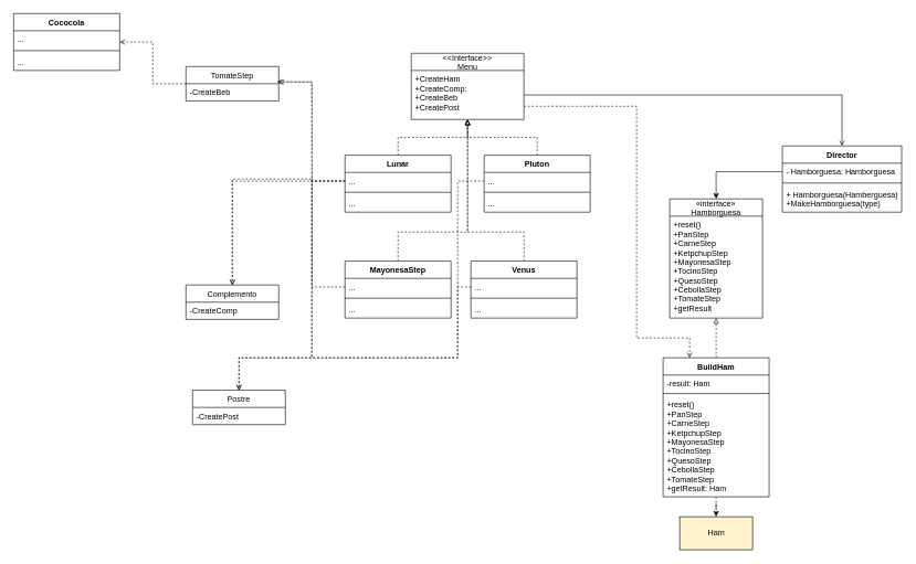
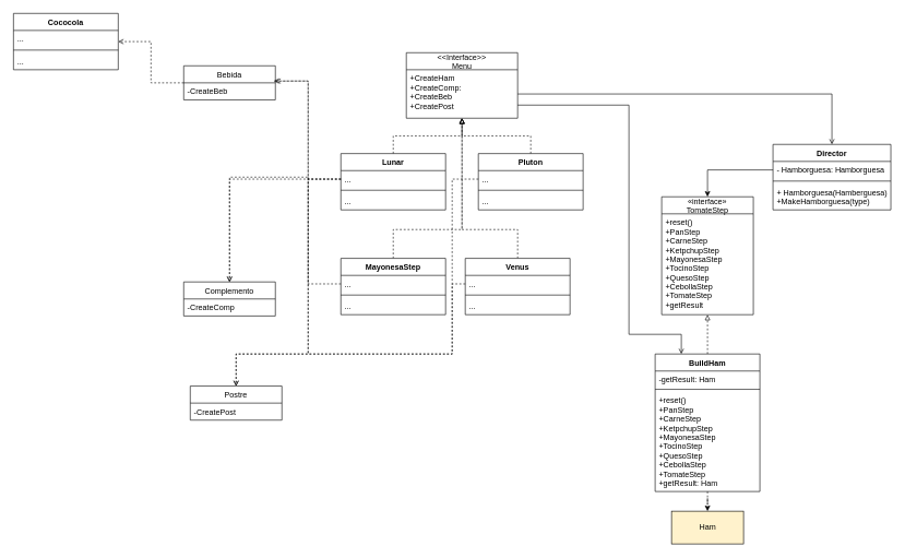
  <mxCell id="0" />
  <mxCell id="1" parent="0" />
  <mxCell id="2" value="Director" style="swimlane;fontStyle=1;align=center;verticalAlign=top;childLayout=stackLayout;horizontal=1;startSize=26;horizontalStack=0;resizeParent=1;resizeParentMax=0;resizeLast=0;collapsible=1;marginBottom=0;" parent="1" vertex="1"><mxGeometry x="1180" y="220" width="180" height="100" as="geometry" /></mxCell>
  <mxCell id="3" value="- Hamborguesa: Hamborguesa" style="text;strokeColor=none;fillColor=none;align=left;verticalAlign=top;spacingLeft=4;spacingRight=4;overflow=hidden;rotatable=0;points=[[0,0.5],[1,0.5]];portConstraint=eastwest;" parent="2" vertex="1"><mxGeometry y="26" width="180" height="26" as="geometry" /></mxCell>
  <mxCell id="4" value="" style="line;strokeWidth=1;fillColor=none;align=left;verticalAlign=middle;spacingTop=-1;spacingLeft=3;spacingRight=3;rotatable=0;labelPosition=right;points=[];portConstraint=eastwest;" parent="2" vertex="1"><mxGeometry y="52" width="180" height="8" as="geometry" /></mxCell>
  <mxCell id="5" value="+ Hamborguesa(Hamberguesa)&#10;+MakeHamborguesa(type)" style="text;strokeColor=none;fillColor=none;align=left;verticalAlign=top;spacingLeft=4;spacingRight=4;overflow=hidden;rotatable=0;points=[[0,0.5],[1,0.5]];portConstraint=eastwest;" parent="2" vertex="1"><mxGeometry y="60" width="180" height="40" as="geometry" /></mxCell>
- <mxCell id="6" value="«interface»&#10;Hamborguesa" style="swimlane;fontStyle=0;childLayout=stackLayout;horizontal=1;startSize=26;fillColor=none;horizontalStack=0;resizeParent=1;resizeParentMax=0;resizeLast=0;collapsible=1;marginBottom=0;" parent="1" vertex="1"><mxGeometry x="1010" y="300" width="140" height="180" as="geometry" /></mxCell>
+ <mxCell id="6" value="«interface»&#10;TomateStep" style="swimlane;fontStyle=0;childLayout=stackLayout;horizontal=1;startSize=26;fillColor=none;horizontalStack=0;resizeParent=1;resizeParentMax=0;resizeLast=0;collapsible=1;marginBottom=0;" parent="1" vertex="1"><mxGeometry x="1010" y="300" width="140" height="180" as="geometry" /></mxCell>
  <mxCell id="7" value="+reset()&#10;+PanStep&#10;+CarneStep&#10;+KetpchupStep&#10;+MayonesaStep&#10;+TocinoStep&#10;+QuesoStep&#10;+CebollaStep&#10;+TomateStep&#10;+getResult" style="text;strokeColor=none;fillColor=none;align=left;verticalAlign=top;spacingLeft=4;spacingRight=4;overflow=hidden;rotatable=0;points=[[0,0.5],[1,0.5]];portConstraint=eastwest;" parent="6" vertex="1"><mxGeometry y="26" width="140" height="154" as="geometry" /></mxCell>
  <mxCell id="8" style="edgeStyle=orthogonalEdgeStyle;rounded=0;orthogonalLoop=1;jettySize=auto;html=1;exitX=0.5;exitY=0;exitDx=0;exitDy=0;dashed=1;endArrow=block;endFill=0;" parent="1" source="10" target="6" edge="1"><mxGeometry relative="1" as="geometry" /></mxCell>
  <mxCell id="9" value="" style="edgeStyle=orthogonalEdgeStyle;rounded=0;orthogonalLoop=1;jettySize=auto;html=1;dashed=1;" edge="1" parent="1" source="10" target="15"><mxGeometry relative="1" as="geometry" /></mxCell>
  <mxCell id="10" value="BuildHam" style="swimlane;fontStyle=1;align=center;verticalAlign=top;childLayout=stackLayout;horizontal=1;startSize=26;horizontalStack=0;resizeParent=1;resizeParentMax=0;resizeLast=0;collapsible=1;marginBottom=0;" parent="1" vertex="1"><mxGeometry x="1000" y="540" width="160" height="210" as="geometry" /></mxCell>
- <mxCell id="11" value="-result: Ham" style="text;strokeColor=none;fillColor=none;align=left;verticalAlign=top;spacingLeft=4;spacingRight=4;overflow=hidden;rotatable=0;points=[[0,0.5],[1,0.5]];portConstraint=eastwest;" parent="10" vertex="1"><mxGeometry y="26" width="160" height="24" as="geometry" /></mxCell>
+ <mxCell id="11" value="-getResult: Ham" style="text;strokeColor=none;fillColor=none;align=left;verticalAlign=top;spacingLeft=4;spacingRight=4;overflow=hidden;rotatable=0;points=[[0,0.5],[1,0.5]];portConstraint=eastwest;" parent="10" vertex="1"><mxGeometry y="26" width="160" height="24" as="geometry" /></mxCell>
  <mxCell id="12" value="" style="line;strokeWidth=1;fillColor=none;align=left;verticalAlign=middle;spacingTop=-1;spacingLeft=3;spacingRight=3;rotatable=0;labelPosition=right;points=[];portConstraint=eastwest;" parent="10" vertex="1"><mxGeometry y="50" width="160" height="8" as="geometry" /></mxCell>
  <mxCell id="13" value="+reset()&#10;+PanStep&#10;+CarneStep&#10;+KetpchupStep&#10;+MayonesaStep&#10;+TocinoStep&#10;+QuesoStep&#10;+CebollaStep&#10;+TomateStep&#10;+getResult: Ham" style="text;strokeColor=none;fillColor=none;align=left;verticalAlign=top;spacingLeft=4;spacingRight=4;overflow=hidden;rotatable=0;points=[[0,0.5],[1,0.5]];portConstraint=eastwest;" parent="10" vertex="1"><mxGeometry y="58" width="160" height="152" as="geometry" /></mxCell>
  <mxCell id="14" style="edgeStyle=orthogonalEdgeStyle;rounded=0;orthogonalLoop=1;jettySize=auto;html=1;exitX=0;exitY=0.5;exitDx=0;exitDy=0;entryX=0.5;entryY=0;entryDx=0;entryDy=0;" parent="1" source="3" target="6" edge="1"><mxGeometry relative="1" as="geometry" /></mxCell>
  <mxCell id="15" value="Ham" style="html=1;fillColor=#fff2cc;" vertex="1" parent="1"><mxGeometry x="1025" y="780" width="110" height="50" as="geometry" /></mxCell>
  <mxCell id="16" value="&lt;&lt;Interface&gt;&gt;&#10;Menu" style="swimlane;fontStyle=0;childLayout=stackLayout;horizontal=1;startSize=26;fillColor=none;horizontalStack=0;resizeParent=1;resizeParentMax=0;resizeLast=0;collapsible=1;marginBottom=0;" vertex="1" parent="1"><mxGeometry x="620" y="80" width="170" height="100" as="geometry" /></mxCell>
  <mxCell id="17" value="+CreateHam&#10;+CreateComp: &#10;+CreateBeb&#10;+CreatePost" style="text;strokeColor=none;fillColor=none;align=left;verticalAlign=top;spacingLeft=4;spacingRight=4;overflow=hidden;rotatable=0;points=[[0,0.5],[1,0.5]];portConstraint=eastwest;" vertex="1" parent="16"><mxGeometry y="26" width="170" height="74" as="geometry" /></mxCell>
  <mxCell id="18" style="edgeStyle=orthogonalEdgeStyle;rounded=0;orthogonalLoop=1;jettySize=auto;html=1;exitX=0.5;exitY=0;exitDx=0;exitDy=0;endArrow=block;endFill=0;dashed=1;" edge="1" parent="1" source="19" target="16"><mxGeometry relative="1" as="geometry" /></mxCell>
  <mxCell id="19" value="Lunar" style="swimlane;fontStyle=1;align=center;verticalAlign=top;childLayout=stackLayout;horizontal=1;startSize=26;horizontalStack=0;resizeParent=1;resizeParentMax=0;resizeLast=0;collapsible=1;marginBottom=0;" vertex="1" parent="1"><mxGeometry x="520" y="234" width="160" height="86" as="geometry" /></mxCell>
  <mxCell id="20" value="..." style="text;strokeColor=none;fillColor=none;align=left;verticalAlign=top;spacingLeft=4;spacingRight=4;overflow=hidden;rotatable=0;points=[[0,0.5],[1,0.5]];portConstraint=eastwest;" vertex="1" parent="19"><mxGeometry y="26" width="160" height="26" as="geometry" /></mxCell>
  <mxCell id="21" value="" style="line;strokeWidth=1;fillColor=none;align=left;verticalAlign=middle;spacingTop=-1;spacingLeft=3;spacingRight=3;rotatable=0;labelPosition=right;points=[];portConstraint=eastwest;" vertex="1" parent="19"><mxGeometry y="52" width="160" height="8" as="geometry" /></mxCell>
  <mxCell id="22" value="..." style="text;strokeColor=none;fillColor=none;align=left;verticalAlign=top;spacingLeft=4;spacingRight=4;overflow=hidden;rotatable=0;points=[[0,0.5],[1,0.5]];portConstraint=eastwest;" vertex="1" parent="19"><mxGeometry y="60" width="160" height="26" as="geometry" /></mxCell>
  <mxCell id="23" style="edgeStyle=orthogonalEdgeStyle;rounded=0;orthogonalLoop=1;jettySize=auto;html=1;exitX=0.5;exitY=0;exitDx=0;exitDy=0;endArrow=block;endFill=0;dashed=1;" edge="1" parent="1" source="24" target="16"><mxGeometry relative="1" as="geometry"><Array as="points"><mxPoint x="790" y="350" /><mxPoint x="705" y="350" /></Array></mxGeometry></mxCell>
  <mxCell id="24" value="Venus" style="swimlane;fontStyle=1;align=center;verticalAlign=top;childLayout=stackLayout;horizontal=1;startSize=26;horizontalStack=0;resizeParent=1;resizeParentMax=0;resizeLast=0;collapsible=1;marginBottom=0;" vertex="1" parent="1"><mxGeometry x="710" y="394" width="160" height="86" as="geometry" /></mxCell>
  <mxCell id="25" value="..." style="text;strokeColor=none;fillColor=none;align=left;verticalAlign=top;spacingLeft=4;spacingRight=4;overflow=hidden;rotatable=0;points=[[0,0.5],[1,0.5]];portConstraint=eastwest;" vertex="1" parent="24"><mxGeometry y="26" width="160" height="26" as="geometry" /></mxCell>
  <mxCell id="26" value="" style="line;strokeWidth=1;fillColor=none;align=left;verticalAlign=middle;spacingTop=-1;spacingLeft=3;spacingRight=3;rotatable=0;labelPosition=right;points=[];portConstraint=eastwest;" vertex="1" parent="24"><mxGeometry y="52" width="160" height="8" as="geometry" /></mxCell>
  <mxCell id="27" value="..." style="text;strokeColor=none;fillColor=none;align=left;verticalAlign=top;spacingLeft=4;spacingRight=4;overflow=hidden;rotatable=0;points=[[0,0.5],[1,0.5]];portConstraint=eastwest;" vertex="1" parent="24"><mxGeometry y="60" width="160" height="26" as="geometry" /></mxCell>
  <mxCell id="28" style="edgeStyle=orthogonalEdgeStyle;rounded=0;orthogonalLoop=1;jettySize=auto;html=1;exitX=0.5;exitY=0;exitDx=0;exitDy=0;endArrow=block;endFill=0;dashed=1;" edge="1" parent="1" source="29" target="16"><mxGeometry relative="1" as="geometry" /></mxCell>
  <mxCell id="29" value="Pluton" style="swimlane;fontStyle=1;align=center;verticalAlign=top;childLayout=stackLayout;horizontal=1;startSize=26;horizontalStack=0;resizeParent=1;resizeParentMax=0;resizeLast=0;collapsible=1;marginBottom=0;" vertex="1" parent="1"><mxGeometry x="730" y="234" width="160" height="86" as="geometry" /></mxCell>
  <mxCell id="30" value="..." style="text;strokeColor=none;fillColor=none;align=left;verticalAlign=top;spacingLeft=4;spacingRight=4;overflow=hidden;rotatable=0;points=[[0,0.5],[1,0.5]];portConstraint=eastwest;" vertex="1" parent="29"><mxGeometry y="26" width="160" height="26" as="geometry" /></mxCell>
  <mxCell id="31" value="" style="line;strokeWidth=1;fillColor=none;align=left;verticalAlign=middle;spacingTop=-1;spacingLeft=3;spacingRight=3;rotatable=0;labelPosition=right;points=[];portConstraint=eastwest;" vertex="1" parent="29"><mxGeometry y="52" width="160" height="8" as="geometry" /></mxCell>
  <mxCell id="32" value="..." style="text;strokeColor=none;fillColor=none;align=left;verticalAlign=top;spacingLeft=4;spacingRight=4;overflow=hidden;rotatable=0;points=[[0,0.5],[1,0.5]];portConstraint=eastwest;" vertex="1" parent="29"><mxGeometry y="60" width="160" height="26" as="geometry" /></mxCell>
  <mxCell id="33" style="edgeStyle=orthogonalEdgeStyle;rounded=0;orthogonalLoop=1;jettySize=auto;html=1;exitX=0.5;exitY=0;exitDx=0;exitDy=0;endArrow=block;endFill=0;dashed=1;" edge="1" parent="1" source="34" target="16"><mxGeometry relative="1" as="geometry"><Array as="points"><mxPoint x="600" y="350" /><mxPoint x="705" y="350" /></Array></mxGeometry></mxCell>
  <mxCell id="34" value="MayonesaStep" style="swimlane;fontStyle=1;align=center;verticalAlign=top;childLayout=stackLayout;horizontal=1;startSize=26;horizontalStack=0;resizeParent=1;resizeParentMax=0;resizeLast=0;collapsible=1;marginBottom=0;" vertex="1" parent="1"><mxGeometry x="520" y="394" width="160" height="86" as="geometry" /></mxCell>
  <mxCell id="35" value="..." style="text;strokeColor=none;fillColor=none;align=left;verticalAlign=top;spacingLeft=4;spacingRight=4;overflow=hidden;rotatable=0;points=[[0,0.5],[1,0.5]];portConstraint=eastwest;" vertex="1" parent="34"><mxGeometry y="26" width="160" height="26" as="geometry" /></mxCell>
  <mxCell id="36" value="" style="line;strokeWidth=1;fillColor=none;align=left;verticalAlign=middle;spacingTop=-1;spacingLeft=3;spacingRight=3;rotatable=0;labelPosition=right;points=[];portConstraint=eastwest;" vertex="1" parent="34"><mxGeometry y="52" width="160" height="8" as="geometry" /></mxCell>
  <mxCell id="37" value="..." style="text;strokeColor=none;fillColor=none;align=left;verticalAlign=top;spacingLeft=4;spacingRight=4;overflow=hidden;rotatable=0;points=[[0,0.5],[1,0.5]];portConstraint=eastwest;" vertex="1" parent="34"><mxGeometry y="60" width="160" height="26" as="geometry" /></mxCell>
  <mxCell id="38" style="edgeStyle=orthogonalEdgeStyle;rounded=0;orthogonalLoop=1;jettySize=auto;html=1;exitX=1;exitY=0.5;exitDx=0;exitDy=0;entryX=0.5;entryY=0;entryDx=0;entryDy=0;endArrow=open;endFill=0;" edge="1" parent="1" source="17" target="2"><mxGeometry relative="1" as="geometry" /></mxCell>
- <mxCell id="39" style="edgeStyle=orthogonalEdgeStyle;rounded=0;orthogonalLoop=1;jettySize=auto;html=1;entryX=0.25;entryY=0;entryDx=0;entryDy=0;endArrow=open;endFill=0;dashed=1;" edge="1" parent="1" source="17" target="10"><mxGeometry relative="1" as="geometry"><Array as="points"><mxPoint x="960" y="160" /><mxPoint x="960" y="510" /><mxPoint x="1040" y="510" /></Array></mxGeometry></mxCell>
+ <mxCell id="39" style="edgeStyle=orthogonalEdgeStyle;rounded=0;orthogonalLoop=1;jettySize=auto;html=1;entryX=0.25;entryY=0;entryDx=0;entryDy=0;endArrow=open;endFill=0;dashed=0;" edge="1" parent="1" source="17" target="10"><mxGeometry relative="1" as="geometry"><Array as="points"><mxPoint x="960" y="160" /><mxPoint x="960" y="510" /><mxPoint x="1040" y="510" /></Array></mxGeometry></mxCell>
  <mxCell id="40" value="Cococola" style="swimlane;fontStyle=1;align=center;verticalAlign=top;childLayout=stackLayout;horizontal=1;startSize=26;horizontalStack=0;resizeParent=1;resizeParentMax=0;resizeLast=0;collapsible=1;marginBottom=0;" vertex="1" parent="1"><mxGeometry x="20" y="20" width="160" height="86" as="geometry" /></mxCell>
  <mxCell id="41" value="..." style="text;strokeColor=none;fillColor=none;align=left;verticalAlign=top;spacingLeft=4;spacingRight=4;overflow=hidden;rotatable=0;points=[[0,0.5],[1,0.5]];portConstraint=eastwest;" vertex="1" parent="40"><mxGeometry y="26" width="160" height="26" as="geometry" /></mxCell>
  <mxCell id="42" value="" style="line;strokeWidth=1;fillColor=none;align=left;verticalAlign=middle;spacingTop=-1;spacingLeft=3;spacingRight=3;rotatable=0;labelPosition=right;points=[];portConstraint=eastwest;" vertex="1" parent="40"><mxGeometry y="52" width="160" height="8" as="geometry" /></mxCell>
  <mxCell id="43" value="..." style="text;strokeColor=none;fillColor=none;align=left;verticalAlign=top;spacingLeft=4;spacingRight=4;overflow=hidden;rotatable=0;points=[[0,0.5],[1,0.5]];portConstraint=eastwest;" vertex="1" parent="40"><mxGeometry y="60" width="160" height="26" as="geometry" /></mxCell>
  <mxCell id="44" style="edgeStyle=orthogonalEdgeStyle;rounded=0;orthogonalLoop=1;jettySize=auto;html=1;exitX=0;exitY=0.5;exitDx=0;exitDy=0;entryX=1;entryY=0.5;entryDx=0;entryDy=0;dashed=1;endArrow=open;endFill=0;" edge="1" parent="1" source="45" target="40"><mxGeometry relative="1" as="geometry" /></mxCell>
- <mxCell id="45" value="TomateStep" style="swimlane;fontStyle=0;childLayout=stackLayout;horizontal=1;startSize=26;fillColor=none;horizontalStack=0;resizeParent=1;resizeParentMax=0;resizeLast=0;collapsible=1;marginBottom=0;" vertex="1" parent="1"><mxGeometry x="280" y="100" width="140" height="52" as="geometry" /></mxCell>
+ <mxCell id="45" value="Bebida" style="swimlane;fontStyle=0;childLayout=stackLayout;horizontal=1;startSize=26;fillColor=none;horizontalStack=0;resizeParent=1;resizeParentMax=0;resizeLast=0;collapsible=1;marginBottom=0;" vertex="1" parent="1"><mxGeometry x="280" y="100" width="140" height="52" as="geometry" /></mxCell>
  <mxCell id="46" value="-CreateBeb" style="text;strokeColor=none;fillColor=none;align=left;verticalAlign=top;spacingLeft=4;spacingRight=4;overflow=hidden;rotatable=0;points=[[0,0.5],[1,0.5]];portConstraint=eastwest;" vertex="1" parent="45"><mxGeometry y="26" width="140" height="26" as="geometry" /></mxCell>
  <mxCell id="47" value="Complemento" style="swimlane;fontStyle=0;childLayout=stackLayout;horizontal=1;startSize=26;fillColor=none;horizontalStack=0;resizeParent=1;resizeParentMax=0;resizeLast=0;collapsible=1;marginBottom=0;" vertex="1" parent="1"><mxGeometry x="280" y="430" width="140" height="52" as="geometry" /></mxCell>
  <mxCell id="48" value="-CreateComp" style="text;strokeColor=none;fillColor=none;align=left;verticalAlign=top;spacingLeft=4;spacingRight=4;overflow=hidden;rotatable=0;points=[[0,0.5],[1,0.5]];portConstraint=eastwest;" vertex="1" parent="47"><mxGeometry y="26" width="140" height="26" as="geometry" /></mxCell>
  <mxCell id="49" value="Postre" style="swimlane;fontStyle=0;childLayout=stackLayout;horizontal=1;startSize=26;fillColor=none;horizontalStack=0;resizeParent=1;resizeParentMax=0;resizeLast=0;collapsible=1;marginBottom=0;" vertex="1" parent="1"><mxGeometry x="290" y="589" width="140" height="52" as="geometry" /></mxCell>
  <mxCell id="50" value="-CreatePost" style="text;strokeColor=none;fillColor=none;align=left;verticalAlign=top;spacingLeft=4;spacingRight=4;overflow=hidden;rotatable=0;points=[[0,0.5],[1,0.5]];portConstraint=eastwest;" vertex="1" parent="49"><mxGeometry y="26" width="140" height="26" as="geometry" /></mxCell>
  <mxCell id="51" style="edgeStyle=orthogonalEdgeStyle;rounded=0;orthogonalLoop=1;jettySize=auto;html=1;exitX=0;exitY=0.5;exitDx=0;exitDy=0;entryX=0.5;entryY=0;entryDx=0;entryDy=0;dashed=1;endArrow=open;endFill=0;" edge="1" parent="1" source="20" target="47"><mxGeometry relative="1" as="geometry" /></mxCell>
  <mxCell id="52" style="edgeStyle=orthogonalEdgeStyle;rounded=0;orthogonalLoop=1;jettySize=auto;html=1;exitX=0;exitY=0.5;exitDx=0;exitDy=0;entryX=1;entryY=-0.106;entryDx=0;entryDy=0;entryPerimeter=0;dashed=1;endArrow=open;endFill=0;" edge="1" parent="1" source="20" target="46"><mxGeometry relative="1" as="geometry" /></mxCell>
  <mxCell id="53" style="edgeStyle=orthogonalEdgeStyle;rounded=0;orthogonalLoop=1;jettySize=auto;html=1;exitX=0;exitY=0.5;exitDx=0;exitDy=0;entryX=0.5;entryY=0;entryDx=0;entryDy=0;dashed=1;endArrow=open;endFill=0;" edge="1" parent="1" source="20" target="49"><mxGeometry relative="1" as="geometry"><Array as="points"><mxPoint x="470" y="273" /><mxPoint x="470" y="540" /><mxPoint x="360" y="540" /></Array></mxGeometry></mxCell>
  <mxCell id="54" style="edgeStyle=orthogonalEdgeStyle;rounded=0;orthogonalLoop=1;jettySize=auto;html=1;exitX=0;exitY=0.5;exitDx=0;exitDy=0;entryX=0.982;entryY=-0.106;entryDx=0;entryDy=0;entryPerimeter=0;dashed=1;endArrow=open;endFill=0;" edge="1" parent="1" source="35" target="46"><mxGeometry relative="1" as="geometry" /></mxCell>
  <mxCell id="55" style="edgeStyle=orthogonalEdgeStyle;rounded=0;orthogonalLoop=1;jettySize=auto;html=1;exitX=0;exitY=0.5;exitDx=0;exitDy=0;entryX=0.5;entryY=0;entryDx=0;entryDy=0;dashed=1;endArrow=open;endFill=0;" edge="1" parent="1" source="25" target="47"><mxGeometry relative="1" as="geometry"><Array as="points"><mxPoint x="690" y="433" /><mxPoint x="690" y="540" /><mxPoint x="470" y="540" /><mxPoint x="470" y="270" /><mxPoint x="350" y="270" /></Array></mxGeometry></mxCell>
  <mxCell id="56" style="edgeStyle=orthogonalEdgeStyle;rounded=0;orthogonalLoop=1;jettySize=auto;html=1;exitX=0;exitY=0.5;exitDx=0;exitDy=0;entryX=0.5;entryY=0;entryDx=0;entryDy=0;dashed=1;endArrow=open;endFill=0;" edge="1" parent="1" source="30" target="49"><mxGeometry relative="1" as="geometry"><Array as="points"><mxPoint x="690" y="273" /><mxPoint x="690" y="540" /><mxPoint x="360" y="540" /></Array></mxGeometry></mxCell>
